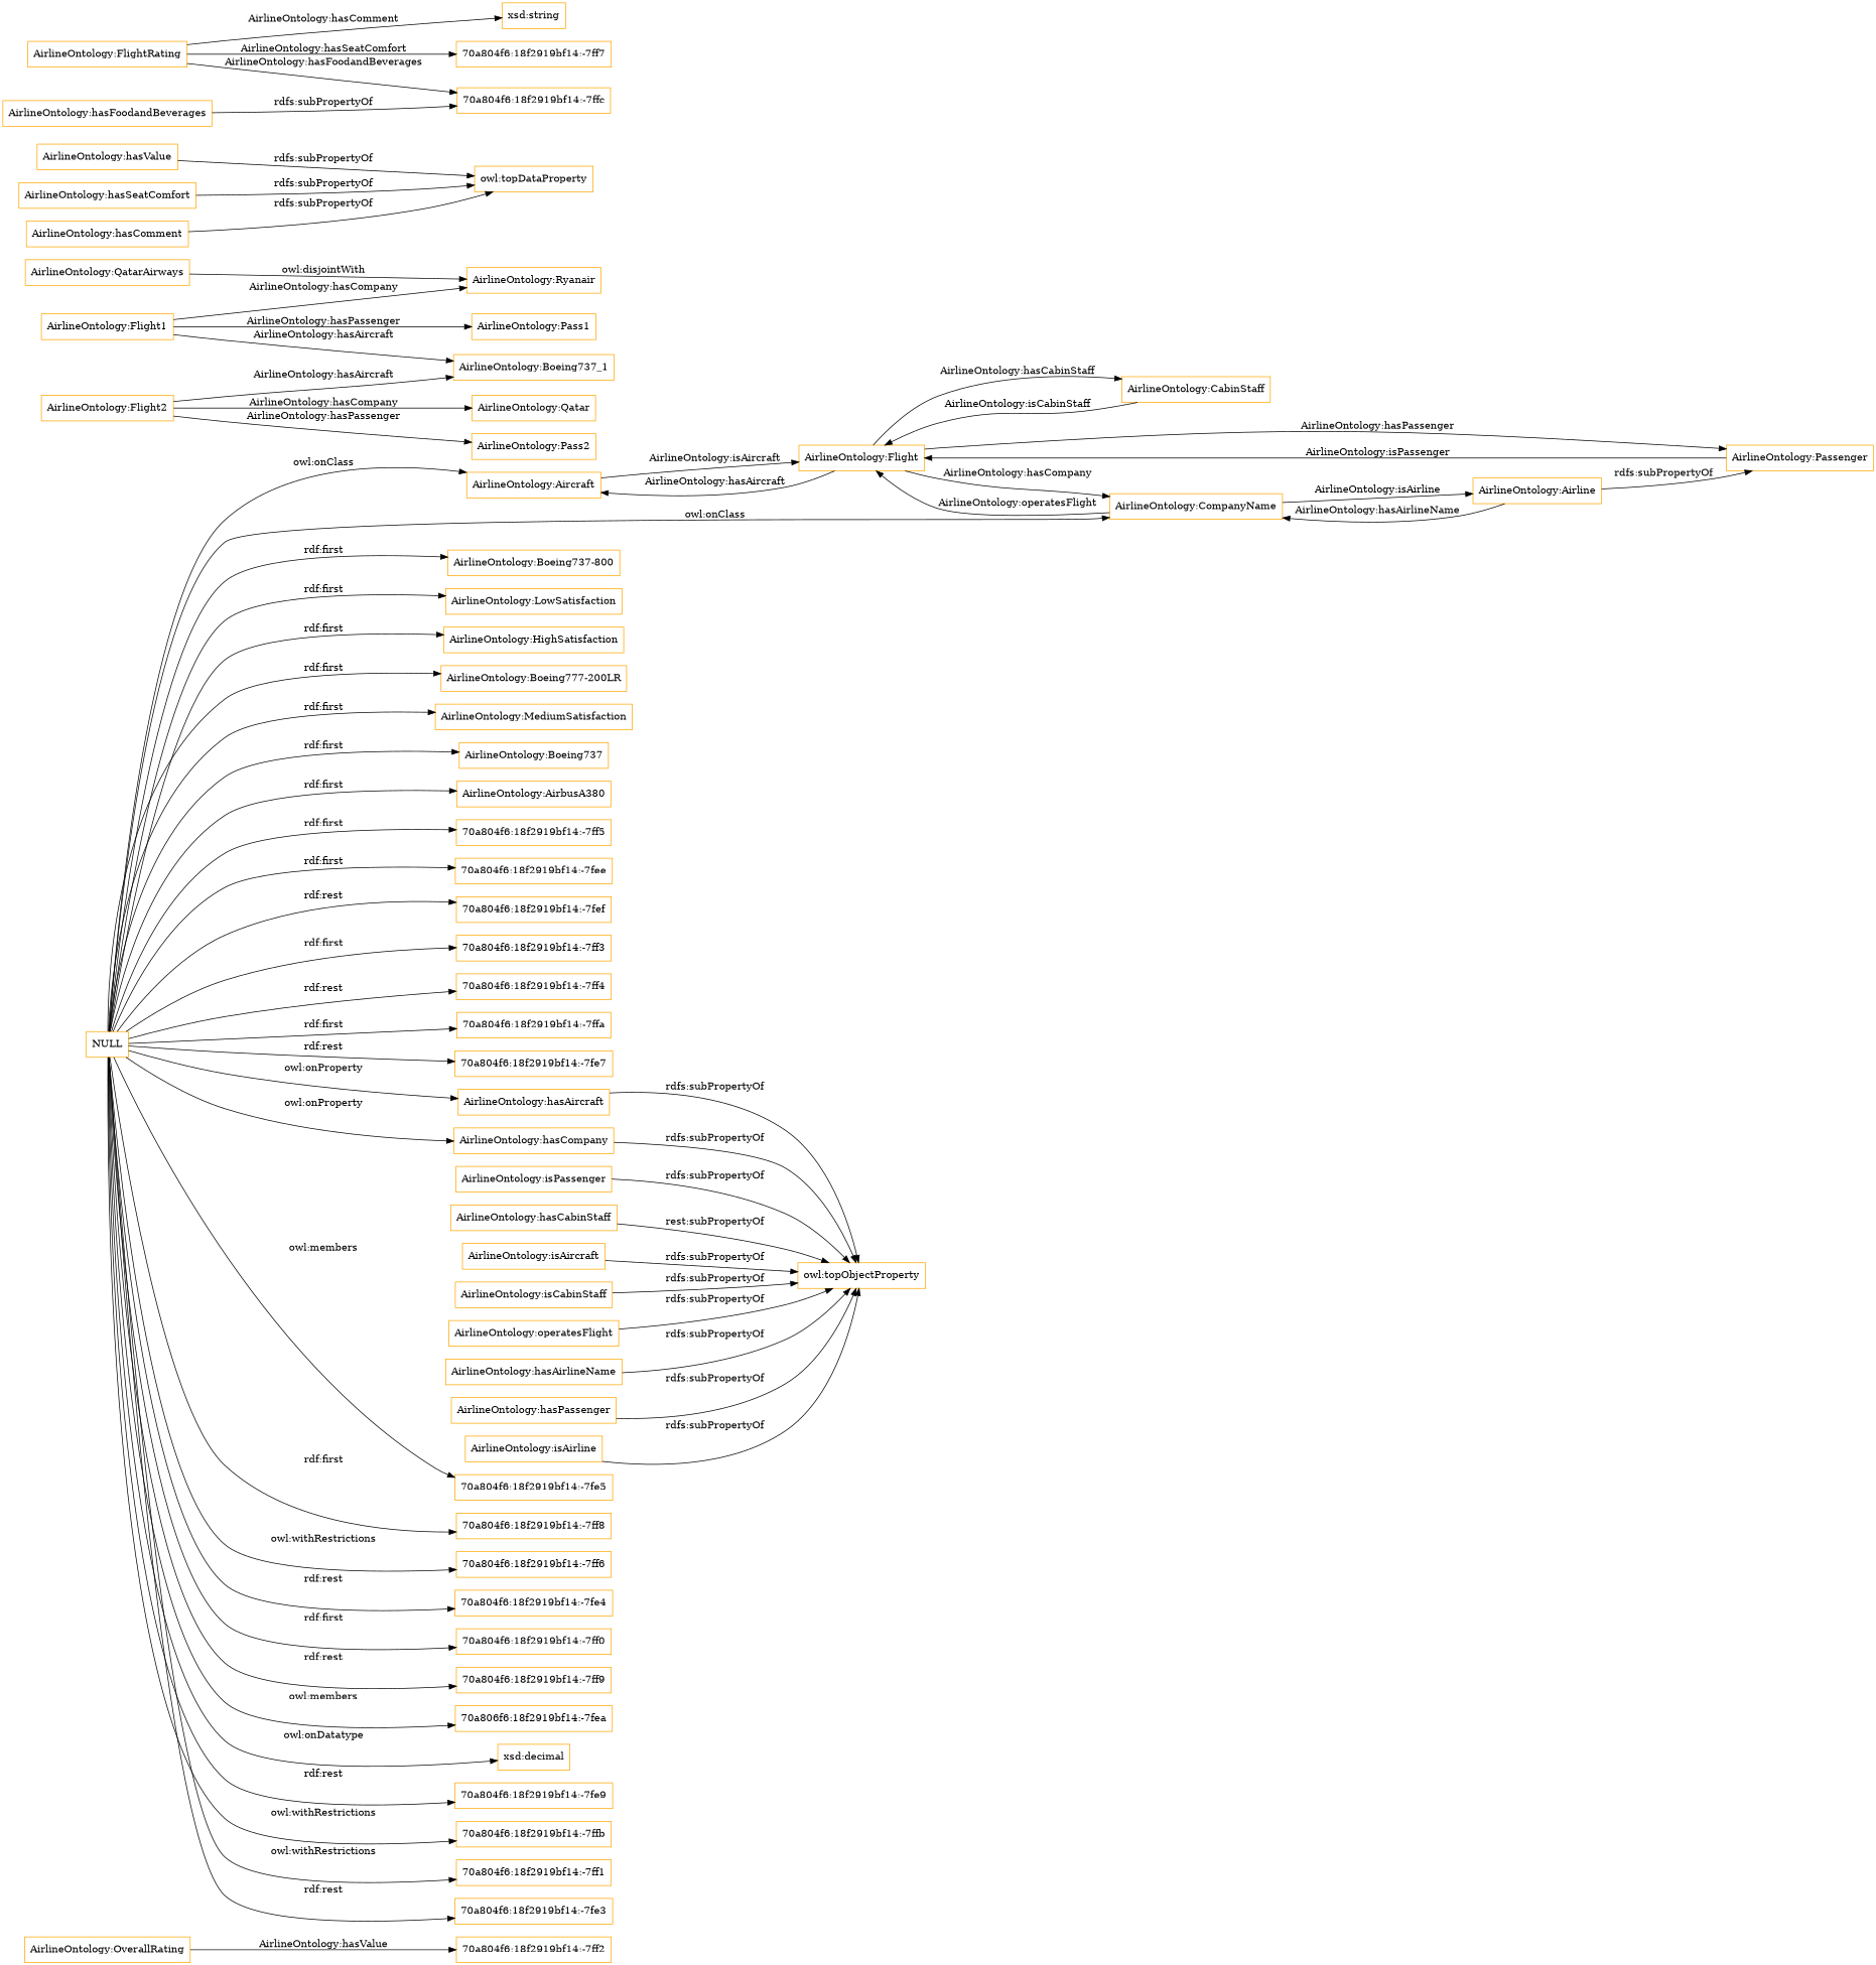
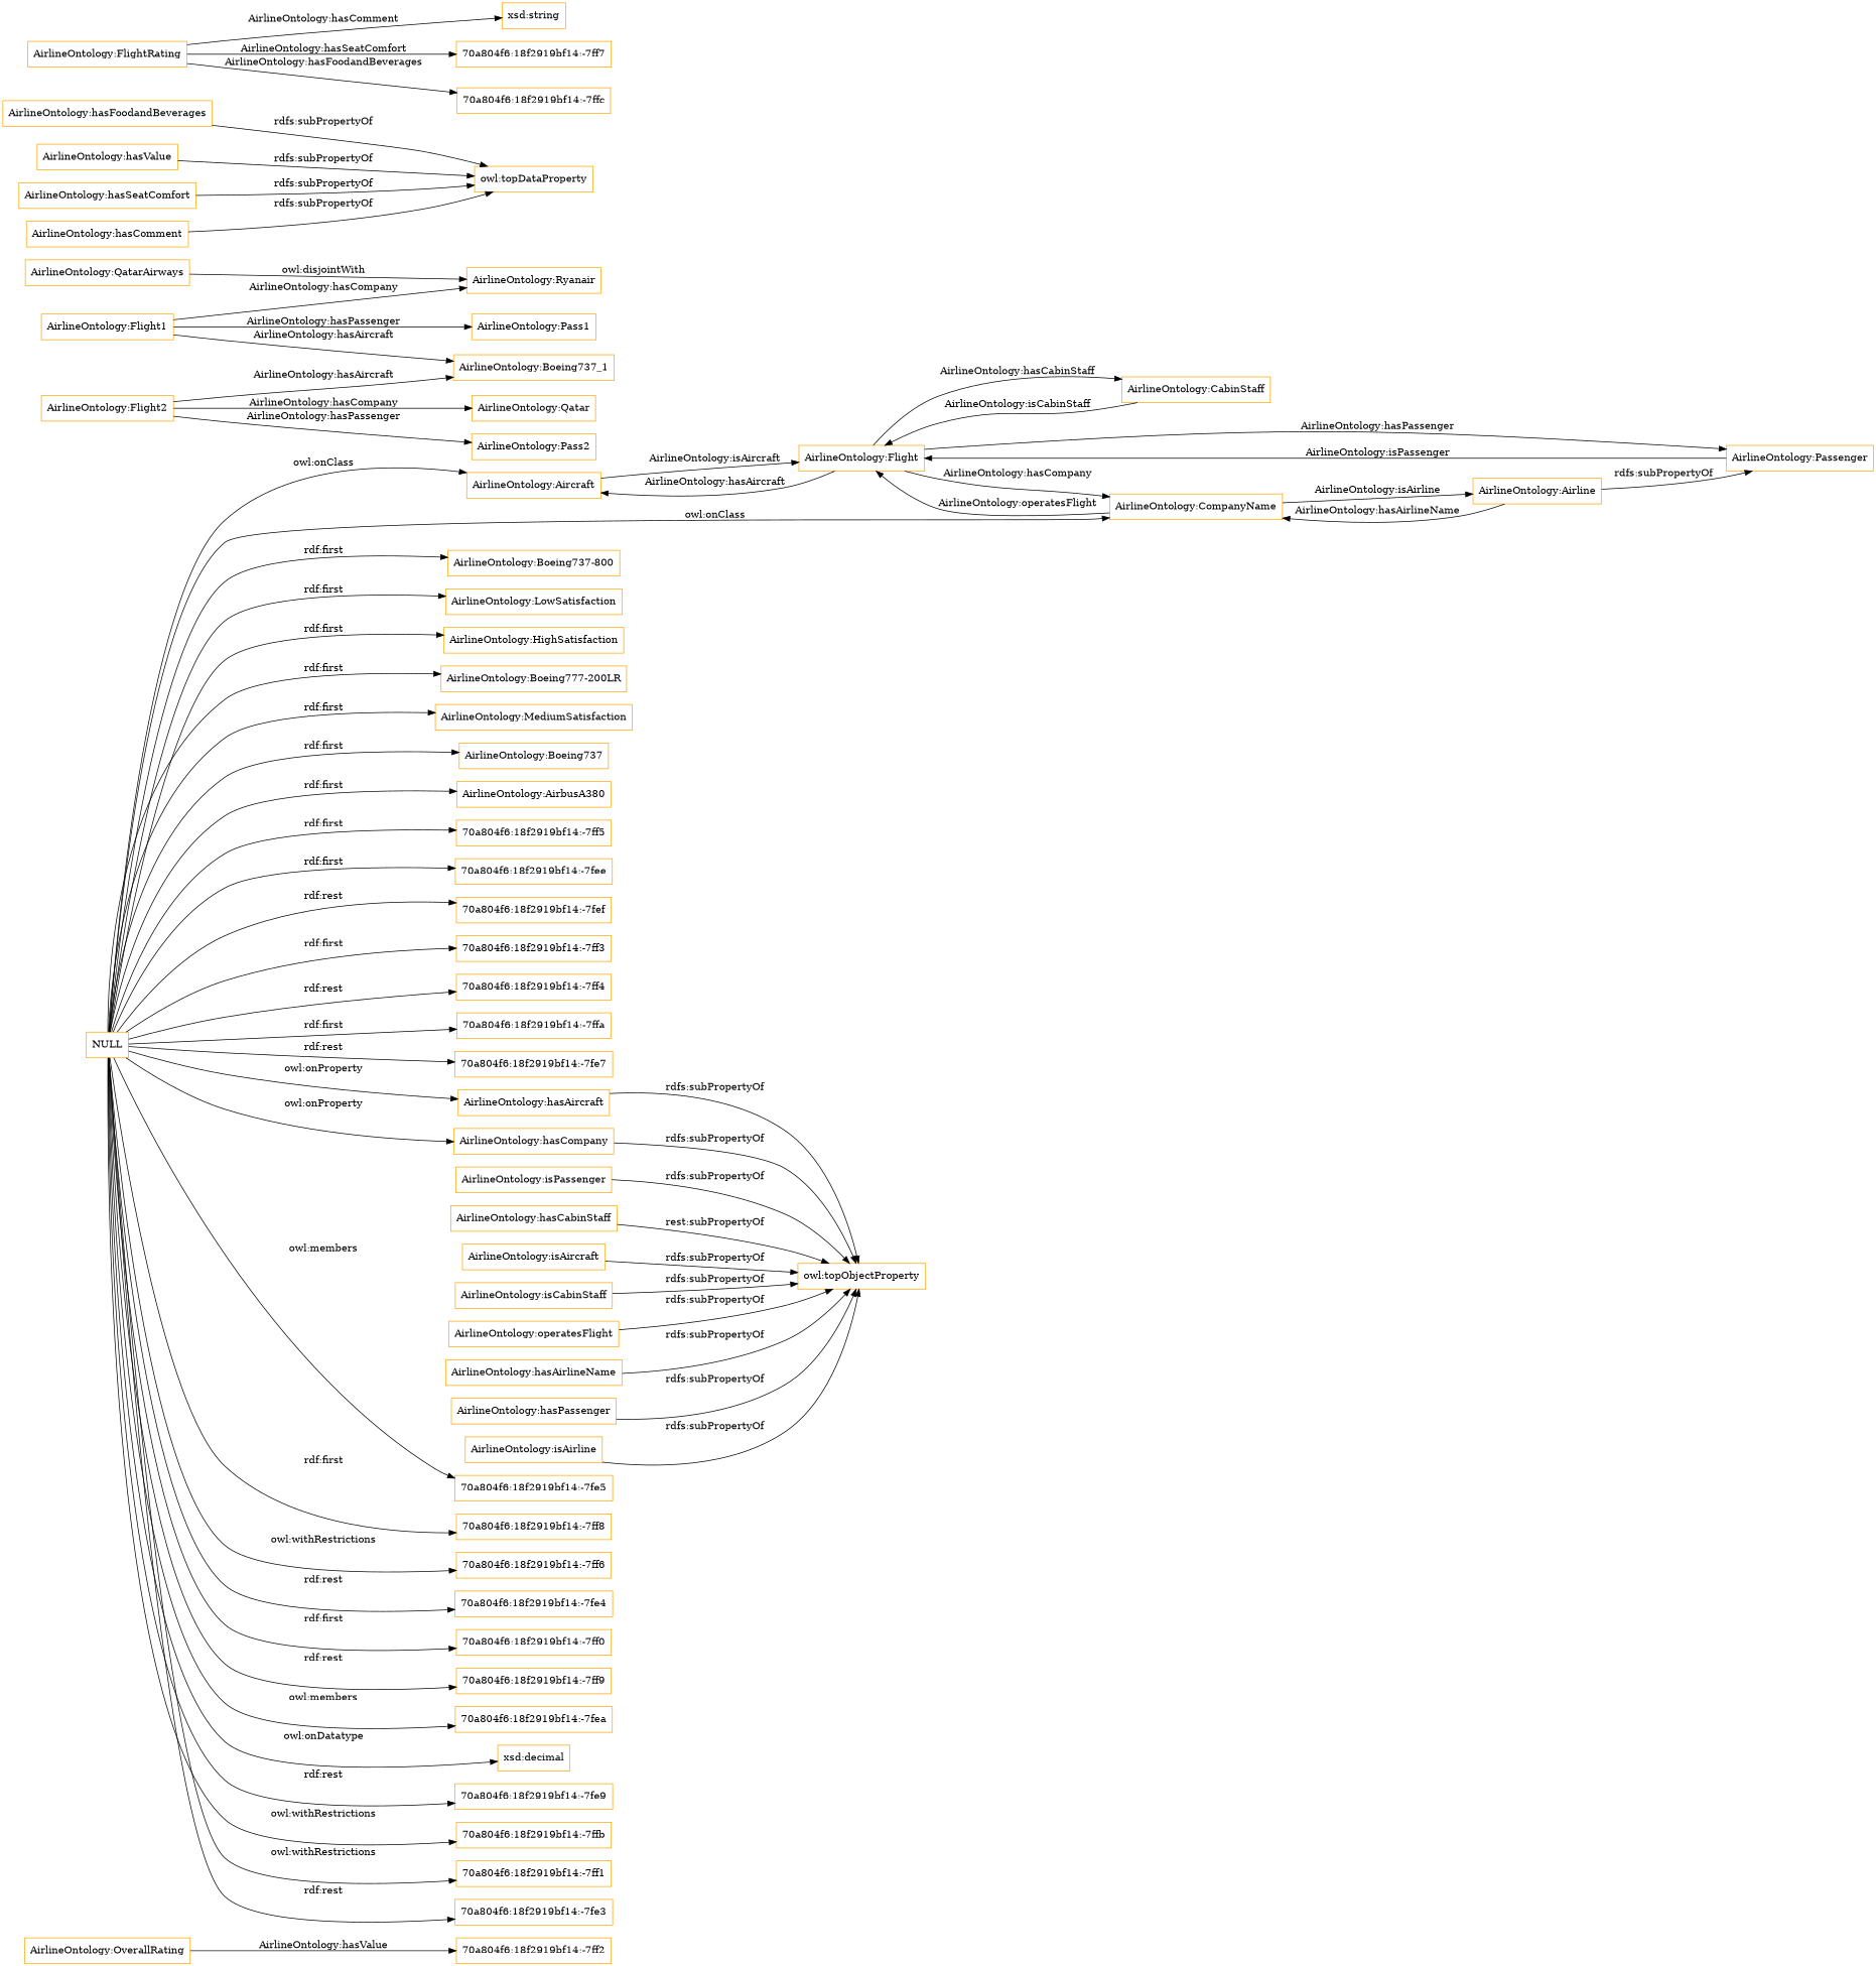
  digraph {
    rankdir=LR
    node [color=orange shape=rectangle]
    "AirlineOntology:OverallRating"
    "70a804f6:18f2919bf14:-7ff2"
    "AirlineOntology:Aircraft"
    "AirlineOntology:Flight"
    "AirlineOntology:CabinStaff"
    "AirlineOntology:CompanyName"
    "AirlineOntology:Passenger"
    "AirlineOntology:Airline"
    "AirlineOntology:QatarAirways"
    "AirlineOntology:Ryanair"
    "AirlineOntology:FlightRating"
    "70a804f6:18f2919bf14:-7ffc"
    "xsd:string"
    "70a804f6:18f2919bf14:-7ff7"
    NULL
    "AirlineOntology:Boeing737-800"
    "AirlineOntology:LowSatisfaction"
    "AirlineOntology:HighSatisfaction"
    "AirlineOntology:Boeing777-200LR"
    "AirlineOntology:MediumSatisfaction"
    "AirlineOntology:Boeing737"
    "AirlineOntology:AirbusA380"
    "70a804f6:18f2919bf14:-7ff5"
    "70a804f6:18f2919bf14:-7fee"
    "70a804f6:18f2919bf14:-7fef"
    "70a804f6:18f2919bf14:-7ff3"
    "70a804f6:18f2919bf14:-7ff4"
    "70a804f6:18f2919bf14:-7ffa"
    "70a804f6:18f2919bf14:-7fe7"
    "AirlineOntology:hasAircraft"
    "70a804f6:18f2919bf14:-7fe5"
    "70a804f6:18f2919bf14:-7ff8"
    "70a804f6:18f2919bf14:-7ff6"
    "70a804f6:18f2919bf14:-7fe4"
    "70a804f6:18f2919bf14:-7ff0"
    "70a804f6:18f2919bf14:-7ff9"
-   "70a804f6:18f2919bf14:-7fea" [label="70a806f6:18f2919bf14:-7fea"]
+   "70a804f6:18f2919bf14:-7fea"
    "AirlineOntology:hasCompany"
    "xsd:decimal"
    "70a804f6:18f2919bf14:-7fe9"
    "70a804f6:18f2919bf14:-7ffb"
    "70a804f6:18f2919bf14:-7ff1"
    "70a804f6:18f2919bf14:-7fe3"
    "owl:topObjectProperty"
    "AirlineOntology:isPassenger"
    "AirlineOntology:hasCabinStaff"
    "AirlineOntology:Flight2"
    "AirlineOntology:Pass2"
    "AirlineOntology:Qatar"
    "AirlineOntology:Boeing737_1"
    "AirlineOntology:isAircraft"
    "AirlineOntology:isCabinStaff"
    "AirlineOntology:Flight1"
    "AirlineOntology:Pass1"
    "AirlineOntology:operatesFlight"
    "AirlineOntology:hasFoodandBeverages"
    "owl:topDataProperty"
    "AirlineOntology:hasAirlineName"
    "AirlineOntology:hasValue"
    "AirlineOntology:hasSeatComfort"
    "AirlineOntology:hasPassenger"
    "AirlineOntology:isAirline"
    "AirlineOntology:hasComment"
    "AirlineOntology:OverallRating" -> "70a804f6:18f2919bf14:-7ff2" [label="AirlineOntology:hasValue"]
    "AirlineOntology:Aircraft" -> "AirlineOntology:Flight" [label="AirlineOntology:isAircraft"]
    "AirlineOntology:Flight" -> "AirlineOntology:Aircraft" [label="AirlineOntology:hasAircraft"]
    "AirlineOntology:Flight" -> "AirlineOntology:CabinStaff" [label="AirlineOntology:hasCabinStaff"]
    "AirlineOntology:Flight" -> "AirlineOntology:CompanyName" [label="AirlineOntology:hasCompany"]
    "AirlineOntology:Flight" -> "AirlineOntology:Passenger" [label="AirlineOntology:hasPassenger"]
    "AirlineOntology:CabinStaff" -> "AirlineOntology:Flight" [label="AirlineOntology:isCabinStaff"]
    "AirlineOntology:CompanyName" -> "AirlineOntology:Flight" [label="AirlineOntology:operatesFlight"]
    "AirlineOntology:CompanyName" -> "AirlineOntology:Airline" [label="AirlineOntology:isAirline"]
    "AirlineOntology:Passenger" -> "AirlineOntology:Flight" [label="AirlineOntology:isPassenger"]
    "AirlineOntology:Airline" -> "AirlineOntology:CompanyName" [label="AirlineOntology:hasAirlineName"]
    "AirlineOntology:Airline" -> "AirlineOntology:Passenger" [label="rdfs:subPropertyOf"]
    "AirlineOntology:QatarAirways" -> "AirlineOntology:Ryanair" [label="owl:disjointWith"]
    "AirlineOntology:FlightRating" -> "70a804f6:18f2919bf14:-7ffc" [label="AirlineOntology:hasFoodandBeverages"]
    "AirlineOntology:FlightRating" -> "xsd:string" [label="AirlineOntology:hasComment"]
    "AirlineOntology:FlightRating" -> "70a804f6:18f2919bf14:-7ff7" [label="AirlineOntology:hasSeatComfort"]
    NULL -> "AirlineOntology:Aircraft" [label="owl:onClass"]
    NULL -> "AirlineOntology:CompanyName" [label="owl:onClass"]
    NULL -> "AirlineOntology:Boeing737-800" [label="rdf:first"]
    NULL -> "AirlineOntology:LowSatisfaction" [label="rdf:first"]
    NULL -> "AirlineOntology:HighSatisfaction" [label="rdf:first"]
    NULL -> "AirlineOntology:Boeing777-200LR" [label="rdf:first"]
    NULL -> "AirlineOntology:MediumSatisfaction" [label="rdf:first"]
    NULL -> "AirlineOntology:Boeing737" [label="rdf:first"]
    NULL -> "AirlineOntology:AirbusA380" [label="rdf:first"]
    NULL -> "70a804f6:18f2919bf14:-7ff5" [label="rdf:first"]
    NULL -> "70a804f6:18f2919bf14:-7fee" [label="rdf:first"]
    NULL -> "70a804f6:18f2919bf14:-7fef" [label="rdf:rest"]
    NULL -> "70a804f6:18f2919bf14:-7ff3" [label="rdf:first"]
    NULL -> "70a804f6:18f2919bf14:-7ff4" [label="rdf:rest"]
    NULL -> "70a804f6:18f2919bf14:-7ffa" [label="rdf:first"]
    NULL -> "70a804f6:18f2919bf14:-7fe7" [label="rdf:rest"]
    NULL -> "AirlineOntology:hasAircraft" [label="owl:onProperty"]
    NULL -> "70a804f6:18f2919bf14:-7fe5" [label="owl:members"]
    NULL -> "70a804f6:18f2919bf14:-7ff8" [label="rdf:first"]
    NULL -> "70a804f6:18f2919bf14:-7ff6" [label="owl:withRestrictions"]
    NULL -> "70a804f6:18f2919bf14:-7fe4" [label="rdf:rest"]
    NULL -> "70a804f6:18f2919bf14:-7ff0" [label="rdf:first"]
    NULL -> "70a804f6:18f2919bf14:-7ff9" [label="rdf:rest"]
    NULL -> "70a804f6:18f2919bf14:-7fea" [label="owl:members"]
    NULL -> "AirlineOntology:hasCompany" [label="owl:onProperty"]
    NULL -> "xsd:decimal" [label="owl:onDatatype"]
    NULL -> "70a804f6:18f2919bf14:-7fe9" [label="rdf:rest"]
    NULL -> "70a804f6:18f2919bf14:-7ffb" [label="owl:withRestrictions"]
    NULL -> "70a804f6:18f2919bf14:-7ff1" [label="owl:withRestrictions"]
    NULL -> "70a804f6:18f2919bf14:-7fe3" [label="rdf:rest"]
    "AirlineOntology:hasAircraft" -> "owl:topObjectProperty" [label="rdfs:subPropertyOf"]
    "AirlineOntology:hasCompany" -> "owl:topObjectProperty" [label="rdfs:subPropertyOf"]
    "AirlineOntology:isPassenger" -> "owl:topObjectProperty" [label="rdfs:subPropertyOf"]
    "AirlineOntology:hasCabinStaff" -> "owl:topObjectProperty" [label="rest:subPropertyOf"]
    "AirlineOntology:Flight2" -> "AirlineOntology:Pass2" [label="AirlineOntology:hasPassenger"]
    "AirlineOntology:Flight2" -> "AirlineOntology:Qatar" [label="AirlineOntology:hasCompany"]
    "AirlineOntology:Flight2" -> "AirlineOntology:Boeing737_1" [label="AirlineOntology:hasAircraft"]
    "AirlineOntology:isAircraft" -> "owl:topObjectProperty" [label="rdfs:subPropertyOf"]
    "AirlineOntology:isCabinStaff" -> "owl:topObjectProperty" [label="rdfs:subPropertyOf"]
    "AirlineOntology:Flight1" -> "AirlineOntology:Ryanair" [label="AirlineOntology:hasCompany"]
    "AirlineOntology:Flight1" -> "AirlineOntology:Boeing737_1" [label="AirlineOntology:hasAircraft"]
    "AirlineOntology:Flight1" -> "AirlineOntology:Pass1" [label="AirlineOntology:hasPassenger"]
    "AirlineOntology:operatesFlight" -> "owl:topObjectProperty" [label="rdfs:subPropertyOf"]
-   "AirlineOntology:hasFoodandBeverages" -> "70a804f6:18f2919bf14:-7ffc" [label="rdfs:subPropertyOf"]
+   "AirlineOntology:hasFoodandBeverages" -> "owl:topDataProperty" [label="rdfs:subPropertyOf"]
    "AirlineOntology:hasAirlineName" -> "owl:topObjectProperty" [label="rdfs:subPropertyOf"]
    "AirlineOntology:hasValue" -> "owl:topDataProperty" [label="rdfs:subPropertyOf"]
    "AirlineOntology:hasSeatComfort" -> "owl:topDataProperty" [label="rdfs:subPropertyOf"]
    "AirlineOntology:hasPassenger" -> "owl:topObjectProperty" [label="rdfs:subPropertyOf"]
    "AirlineOntology:isAirline" -> "owl:topObjectProperty" [label="rdfs:subPropertyOf"]
    "AirlineOntology:hasComment" -> "owl:topDataProperty" [label="rdfs:subPropertyOf"]
  }
